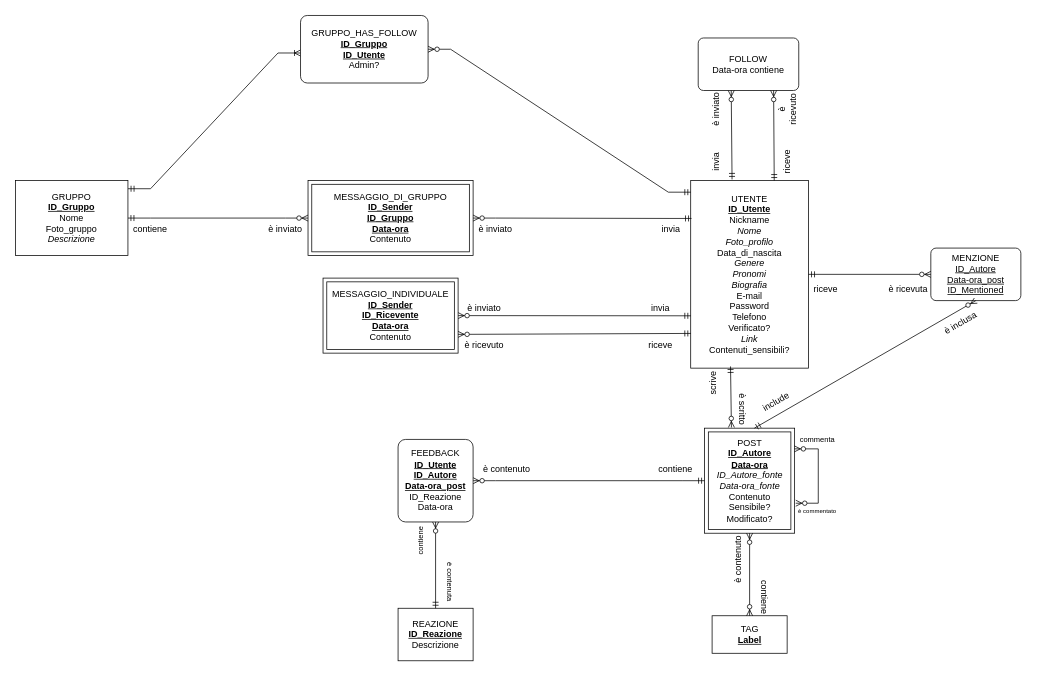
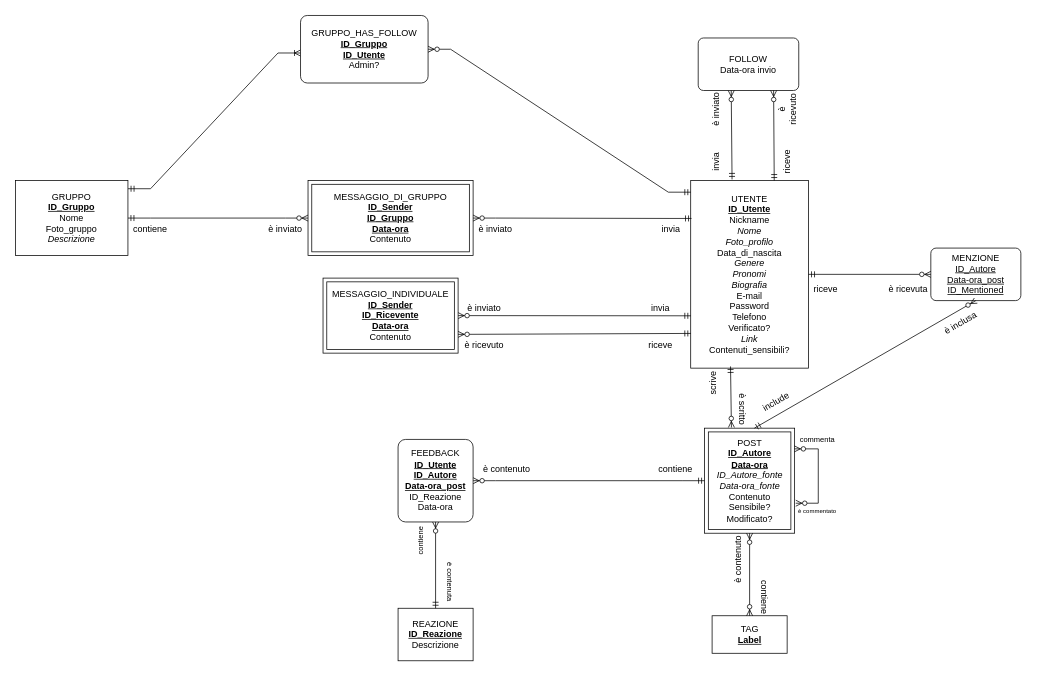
  <mxCell id="0" />
  <mxCell id="1" parent="0" />
  <mxCell id="2" value="UTENTE&lt;div&gt;&lt;b&gt;&lt;u&gt;ID_Utente&lt;/u&gt;&lt;br&gt;&lt;/b&gt;Nickname&lt;br&gt;&lt;i&gt;Nome&lt;/i&gt;&lt;br&gt;&lt;i&gt;Foto_profilo&lt;/i&gt;&lt;br&gt;Data_di_nascita&lt;br&gt;&lt;i&gt;Genere&lt;/i&gt;&lt;br&gt;&lt;i&gt;Pronomi&lt;/i&gt;&lt;br&gt;&lt;i&gt;Biografia&lt;/i&gt;&lt;br&gt;E-mail&lt;br&gt;Password&lt;br&gt;Telefono&lt;br&gt;Verificato?&lt;br&gt;&lt;i&gt;Link&lt;br&gt;&lt;/i&gt;Contenuti_sensibili?&lt;/div&gt;" style="whiteSpace=wrap;html=1;align=center;" vertex="1" parent="1"><mxGeometry x="920" y="240" width="157" height="250" as="geometry" /></mxCell>
- <mxCell id="3" value="FOLLOW&lt;br&gt;Data-ora contiene" style="rounded=1;arcSize=10;whiteSpace=wrap;html=1;align=center;" vertex="1" parent="1"><mxGeometry x="930" y="50" width="134" height="70" as="geometry" /></mxCell>
+ <mxCell id="3" value="FOLLOW&lt;br&gt;Data-ora invio" style="rounded=1;arcSize=10;whiteSpace=wrap;html=1;align=center;" vertex="1" parent="1"><mxGeometry x="930" y="50" width="134" height="70" as="geometry" /></mxCell>
  <mxCell id="4" value="invia" style="text;html=1;align=center;verticalAlign=middle;whiteSpace=wrap;rounded=0;rotation=-90;" vertex="1" parent="1"><mxGeometry x="924" y="200" width="60" height="30" as="geometry" /></mxCell>
  <mxCell id="5" value="è ricevuto" style="text;html=1;align=center;verticalAlign=middle;whiteSpace=wrap;rounded=0;rotation=-90;" vertex="1" parent="1"><mxGeometry x="1034" y="130" width="30" height="30" as="geometry" /></mxCell>
  <mxCell id="6" value="" style="fontSize=12;html=1;endArrow=ERzeroToMany;startArrow=ERmandOne;rounded=0;exitX=0.351;exitY=-0.006;exitDx=0;exitDy=0;exitPerimeter=0;" edge="1" parent="1" source="2"><mxGeometry width="100" height="100" relative="1" as="geometry"><mxPoint x="930" y="350" as="sourcePoint" /><mxPoint x="974" y="120" as="targetPoint" /></mxGeometry></mxCell>
  <mxCell id="7" value="" style="fontSize=12;html=1;endArrow=ERzeroToMany;startArrow=ERmandOne;rounded=0;entryX=0.75;entryY=1;entryDx=0;entryDy=0;exitX=0.709;exitY=0;exitDx=0;exitDy=0;exitPerimeter=0;" edge="1" parent="1" source="2" target="3"><mxGeometry width="100" height="100" relative="1" as="geometry"><mxPoint x="930" y="350" as="sourcePoint" /><mxPoint x="1030" y="250" as="targetPoint" /></mxGeometry></mxCell>
  <mxCell id="8" value="riceve" style="text;html=1;align=center;verticalAlign=middle;whiteSpace=wrap;rounded=0;rotation=-90;" vertex="1" parent="1"><mxGeometry x="1019" y="200" width="60" height="30" as="geometry" /></mxCell>
  <mxCell id="9" value="è inviato" style="text;html=1;align=center;verticalAlign=middle;whiteSpace=wrap;rounded=0;rotation=-90;" vertex="1" parent="1"><mxGeometry x="924" y="130" width="60" height="30" as="geometry" /></mxCell>
  <mxCell id="10" value="MENZIONE&lt;br&gt;&lt;u&gt;ID_Autore&lt;br&gt;Data-ora_post&lt;br&gt;ID_Mentioned&lt;/u&gt;" style="rounded=1;arcSize=10;whiteSpace=wrap;html=1;align=center;" vertex="1" parent="1"><mxGeometry x="1240" y="330" width="120" height="70" as="geometry" /></mxCell>
  <mxCell id="11" value="" style="fontSize=12;html=1;endArrow=ERzeroToMany;startArrow=ERmandOne;rounded=0;entryX=0;entryY=0.5;entryDx=0;entryDy=0;exitX=1;exitY=0.5;exitDx=0;exitDy=0;" edge="1" parent="1" source="2" target="10"><mxGeometry width="100" height="100" relative="1" as="geometry"><mxPoint x="1054" y="490" as="sourcePoint" /><mxPoint x="1394" y="867" as="targetPoint" /></mxGeometry></mxCell>
  <mxCell id="12" value="riceve" style="text;html=1;align=center;verticalAlign=middle;whiteSpace=wrap;rounded=0;rotation=0;" vertex="1" parent="1"><mxGeometry x="1070" y="370" width="60" height="30" as="geometry" /></mxCell>
  <mxCell id="13" value="è ricevuta" style="text;html=1;align=center;verticalAlign=middle;whiteSpace=wrap;rounded=0;rotation=0;" vertex="1" parent="1"><mxGeometry x="1180" y="370" width="60" height="30" as="geometry" /></mxCell>
  <mxCell id="14" value="POST&lt;br&gt;&lt;b&gt;&lt;u&gt;ID_Autore&lt;br&gt;Data-ora&lt;/u&gt;&lt;/b&gt;&lt;div&gt;&lt;i&gt;ID_Autore_fonte&lt;br&gt;Data-ora_fonte&lt;/i&gt;&lt;br&gt;Contenuto&lt;br&gt;Sensibile?&lt;br&gt;Modificato?&lt;/div&gt;" style="shape=ext;margin=3;double=1;whiteSpace=wrap;html=1;align=center;" vertex="1" parent="1"><mxGeometry x="938.5" y="570" width="120" height="140" as="geometry" /></mxCell>
  <mxCell id="15" value="" style="edgeStyle=entityRelationEdgeStyle;fontSize=12;html=1;endArrow=ERzeroToMany;endFill=1;startArrow=ERzeroToMany;rounded=0;entryX=0.997;entryY=0.197;entryDx=0;entryDy=0;entryPerimeter=0;" edge="1" parent="1" target="14"><mxGeometry width="100" height="100" relative="1" as="geometry"><mxPoint x="1060" y="670" as="sourcePoint" /><mxPoint x="1190" y="960" as="targetPoint" /></mxGeometry></mxCell>
  <mxCell id="16" value="&lt;font style=&quot;font-size: 10px;&quot;&gt;commenta&lt;/font&gt;" style="text;html=1;align=center;verticalAlign=middle;whiteSpace=wrap;rounded=0;" vertex="1" parent="1"><mxGeometry x="1058.5" y="570" width="60" height="30" as="geometry" /></mxCell>
  <mxCell id="17" value="&lt;font style=&quot;font-size: 8px;&quot;&gt;è commentato&lt;/font&gt;" style="text;html=1;align=center;verticalAlign=middle;whiteSpace=wrap;rounded=0;" vertex="1" parent="1"><mxGeometry x="1058.5" y="665" width="60" height="30" as="geometry" /></mxCell>
  <mxCell id="18" value="TAG&lt;br&gt;&lt;u style=&quot;&quot;&gt;&lt;b&gt;Label&lt;/b&gt;&lt;/u&gt;" style="whiteSpace=wrap;html=1;align=center;" vertex="1" parent="1"><mxGeometry x="948.5" y="820" width="100" height="50" as="geometry" /></mxCell>
  <mxCell id="19" value="" style="fontSize=12;html=1;endArrow=ERzeroToMany;endFill=1;startArrow=ERzeroToMany;rounded=0;entryX=0.5;entryY=1;entryDx=0;entryDy=0;exitX=0.5;exitY=0;exitDx=0;exitDy=0;" edge="1" parent="1" source="18" target="14"><mxGeometry width="100" height="100" relative="1" as="geometry"><mxPoint x="950" y="1080" as="sourcePoint" /><mxPoint x="1050" y="980" as="targetPoint" /></mxGeometry></mxCell>
  <mxCell id="20" value="" style="edgeStyle=entityRelationEdgeStyle;fontSize=12;html=1;endArrow=ERzeroToMany;startArrow=ERmandOne;rounded=0;exitX=0;exitY=0.5;exitDx=0;exitDy=0;entryX=1;entryY=0.5;entryDx=0;entryDy=0;" edge="1" parent="1" source="14" target="21"><mxGeometry width="100" height="100" relative="1" as="geometry"><mxPoint x="820" y="950" as="sourcePoint" /><mxPoint x="680" y="910" as="targetPoint" /></mxGeometry></mxCell>
  <mxCell id="21" value="FEEDBACK&lt;br&gt;&lt;u style=&quot;font-weight: bold;&quot;&gt;ID_Utente&lt;/u&gt;&lt;br&gt;&lt;u style=&quot;font-weight: bold;&quot;&gt;ID_Autore&lt;/u&gt;&lt;br&gt;&lt;u style=&quot;font-weight: bold;&quot;&gt;Data-ora_post&lt;/u&gt;&lt;br&gt;ID_Reazione&lt;br&gt;Data-ora" style="rounded=1;arcSize=10;whiteSpace=wrap;html=1;align=center;" vertex="1" parent="1"><mxGeometry x="530" y="585" width="100" height="110" as="geometry" /></mxCell>
  <mxCell id="22" value="contiene" style="text;html=1;align=center;verticalAlign=middle;whiteSpace=wrap;rounded=0;" vertex="1" parent="1"><mxGeometry x="870" y="610" width="60" height="30" as="geometry" /></mxCell>
  <mxCell id="23" value="è contenuto" style="text;html=1;align=center;verticalAlign=middle;whiteSpace=wrap;rounded=0;" vertex="1" parent="1"><mxGeometry x="640" y="610" width="70" height="30" as="geometry" /></mxCell>
  <mxCell id="24" value="contiene" style="text;html=1;align=center;verticalAlign=middle;whiteSpace=wrap;rounded=0;rotation=90;" vertex="1" parent="1"><mxGeometry x="988.5" y="780" width="60" height="30" as="geometry" /></mxCell>
  <mxCell id="25" value="è contenuto" style="text;html=1;align=center;verticalAlign=middle;whiteSpace=wrap;rounded=0;rotation=-90;" vertex="1" parent="1"><mxGeometry x="949" y="730" width="70" height="30" as="geometry" /></mxCell>
  <mxCell id="26" value="REAZIONE&lt;br&gt;&lt;u style=&quot;font-weight: bold;&quot;&gt;ID_Reazione&lt;/u&gt;&lt;br&gt;Descrizione" style="whiteSpace=wrap;html=1;align=center;" vertex="1" parent="1"><mxGeometry x="530" y="810" width="100" height="70" as="geometry" /></mxCell>
  <mxCell id="27" value="" style="fontSize=12;html=1;endArrow=ERzeroToMany;startArrow=ERmandOne;rounded=0;exitX=0.5;exitY=0;exitDx=0;exitDy=0;entryX=0.5;entryY=1;entryDx=0;entryDy=0;" edge="1" parent="1" source="26" target="21"><mxGeometry width="100" height="100" relative="1" as="geometry"><mxPoint x="610" y="1040" as="sourcePoint" /><mxPoint x="710" y="940" as="targetPoint" /></mxGeometry></mxCell>
  <mxCell id="28" value="&lt;font style=&quot;font-size: 10px;&quot;&gt;contiene&lt;/font&gt;" style="text;html=1;align=center;verticalAlign=middle;whiteSpace=wrap;rounded=0;rotation=-90;" vertex="1" parent="1"><mxGeometry x="535" y="700" width="50" height="40" as="geometry" /></mxCell>
  <mxCell id="29" value="&lt;font style=&quot;font-size: 10px;&quot;&gt;è contenuta&lt;/font&gt;" style="text;html=1;align=center;verticalAlign=middle;whiteSpace=wrap;rounded=0;rotation=90;" vertex="1" parent="1"><mxGeometry x="560" y="760" width="80" height="30" as="geometry" /></mxCell>
  <mxCell id="30" value="" style="fontSize=12;html=1;endArrow=ERzeroToMany;startArrow=ERmandOne;rounded=0;entryX=0.5;entryY=1;entryDx=0;entryDy=0;exitX=0.553;exitY=0;exitDx=0;exitDy=0;exitPerimeter=0;" edge="1" parent="1" source="14" target="10"><mxGeometry width="100" height="100" relative="1" as="geometry"><mxPoint x="1020" y="790" as="sourcePoint" /><mxPoint x="1120" y="690" as="targetPoint" /></mxGeometry></mxCell>
  <mxCell id="31" value="è inclusa" style="text;html=1;align=center;verticalAlign=middle;whiteSpace=wrap;rounded=0;rotation=-30;" vertex="1" parent="1"><mxGeometry x="1250" y="415" width="60" height="30" as="geometry" /></mxCell>
  <mxCell id="32" value="include" style="text;html=1;align=center;verticalAlign=middle;whiteSpace=wrap;rounded=0;rotation=-30;" vertex="1" parent="1"><mxGeometry x="1004" y="520" width="60" height="30" as="geometry" /></mxCell>
  <mxCell id="33" value="" style="fontSize=12;html=1;endArrow=ERzeroToMany;startArrow=ERmandOne;rounded=0;exitX=0.001;exitY=0.721;exitDx=0;exitDy=0;exitPerimeter=0;entryX=1;entryY=0.5;entryDx=0;entryDy=0;" edge="1" parent="1" source="2" target="34"><mxGeometry width="100" height="100" relative="1" as="geometry"><mxPoint x="660" y="540" as="sourcePoint" /><mxPoint x="610" y="365" as="targetPoint" /></mxGeometry></mxCell>
  <mxCell id="34" value="MESSAGGIO_INDIVIDUALE&lt;br&gt;&lt;u style=&quot;font-weight: bold;&quot;&gt;ID_Sender&lt;/u&gt;&lt;br&gt;&lt;u style=&quot;font-weight: bold;&quot;&gt;ID_Ricevente&lt;/u&gt;&lt;br&gt;&lt;u style=&quot;font-weight: bold;&quot;&gt;Data-ora&lt;/u&gt;&lt;br&gt;Contenuto" style="shape=ext;margin=3;double=1;whiteSpace=wrap;html=1;align=center;" vertex="1" parent="1"><mxGeometry x="430" y="370" width="180" height="100" as="geometry" /></mxCell>
  <mxCell id="35" value="invia" style="text;html=1;align=center;verticalAlign=middle;whiteSpace=wrap;rounded=0;" vertex="1" parent="1"><mxGeometry x="850" y="395" width="60" height="30" as="geometry" /></mxCell>
  <mxCell id="36" value="è inviato" style="text;html=1;align=center;verticalAlign=middle;whiteSpace=wrap;rounded=0;" vertex="1" parent="1"><mxGeometry x="615" y="395" width="60" height="30" as="geometry" /></mxCell>
  <mxCell id="37" value="" style="fontSize=12;html=1;endArrow=ERzeroToMany;startArrow=ERmandOne;rounded=0;exitX=0.001;exitY=0.815;exitDx=0;exitDy=0;exitPerimeter=0;entryX=1;entryY=0.75;entryDx=0;entryDy=0;" edge="1" parent="1" source="2" target="34"><mxGeometry width="100" height="100" relative="1" as="geometry"><mxPoint x="660" y="540" as="sourcePoint" /><mxPoint x="760" y="440" as="targetPoint" /></mxGeometry></mxCell>
  <mxCell id="38" value="riceve" style="text;html=1;align=center;verticalAlign=middle;whiteSpace=wrap;rounded=0;" vertex="1" parent="1"><mxGeometry x="850" y="445" width="60" height="30" as="geometry" /></mxCell>
  <mxCell id="39" value="è ricevuto" style="text;html=1;align=center;verticalAlign=middle;whiteSpace=wrap;rounded=0;" vertex="1" parent="1"><mxGeometry x="615" y="445" width="60" height="30" as="geometry" /></mxCell>
  <mxCell id="40" value="MESSAGGIO_DI_GRUPPO&lt;br&gt;&lt;u style=&quot;font-weight: bold;&quot;&gt;ID_Sender&lt;/u&gt;&lt;br&gt;&lt;u style=&quot;font-weight: bold;&quot;&gt;ID_Gruppo&lt;/u&gt;&lt;br&gt;&lt;u style=&quot;font-weight: bold;&quot;&gt;Data-ora&lt;/u&gt;&lt;br&gt;Contenuto" style="shape=ext;margin=3;double=1;whiteSpace=wrap;html=1;align=center;" vertex="1" parent="1"><mxGeometry x="410" y="240" width="220" height="100" as="geometry" /></mxCell>
  <mxCell id="41" value="" style="edgeStyle=entityRelationEdgeStyle;fontSize=12;html=1;endArrow=ERzeroToMany;startArrow=ERmandOne;rounded=0;entryX=1;entryY=0.5;entryDx=0;entryDy=0;exitX=0.007;exitY=0.202;exitDx=0;exitDy=0;exitPerimeter=0;" edge="1" parent="1" source="2" target="40"><mxGeometry width="100" height="100" relative="1" as="geometry"><mxPoint x="760" y="340" as="sourcePoint" /><mxPoint x="860" y="240" as="targetPoint" /></mxGeometry></mxCell>
  <mxCell id="42" value="" style="edgeStyle=entityRelationEdgeStyle;fontSize=12;html=1;endArrow=ERzeroToMany;startArrow=ERmandOne;rounded=0;entryX=0;entryY=0.5;entryDx=0;entryDy=0;" edge="1" parent="1" target="40"><mxGeometry width="100" height="100" relative="1" as="geometry"><mxPoint x="170" y="290" as="sourcePoint" /><mxPoint x="400" y="240" as="targetPoint" /></mxGeometry></mxCell>
  <mxCell id="43" value="GRUPPO&lt;br&gt;&lt;u style=&quot;font-weight: bold;&quot;&gt;ID_Gruppo&lt;/u&gt;&lt;br&gt;Nome&lt;br&gt;Foto_gruppo&lt;br&gt;&lt;i&gt;Descrizione&lt;/i&gt;" style="whiteSpace=wrap;html=1;align=center;" vertex="1" parent="1"><mxGeometry x="20" y="240" width="150" height="100" as="geometry" /></mxCell>
  <mxCell id="44" value="" style="edgeStyle=entityRelationEdgeStyle;fontSize=12;html=1;endArrow=ERoneToMany;startArrow=ERmandOne;rounded=0;exitX=1.001;exitY=0.109;exitDx=0;exitDy=0;exitPerimeter=0;" edge="1" parent="1" source="43"><mxGeometry width="100" height="100" relative="1" as="geometry"><mxPoint x="410" y="340" as="sourcePoint" /><mxPoint x="400" y="70" as="targetPoint" /></mxGeometry></mxCell>
  <mxCell id="45" value="GRUPPO_HAS_FOLLOW&lt;br&gt;&lt;u style=&quot;font-weight: bold;&quot;&gt;ID_Gruppo&lt;/u&gt;&lt;br&gt;&lt;u style=&quot;font-weight: bold;&quot;&gt;ID_Utente&lt;/u&gt;&lt;br&gt;Admin?" style="rounded=1;arcSize=10;whiteSpace=wrap;html=1;align=center;" vertex="1" parent="1"><mxGeometry x="400" y="20" width="170" height="90" as="geometry" /></mxCell>
  <mxCell id="46" value="" style="edgeStyle=entityRelationEdgeStyle;fontSize=12;html=1;endArrow=ERzeroToMany;startArrow=ERmandOne;rounded=0;exitX=0.001;exitY=0.062;exitDx=0;exitDy=0;exitPerimeter=0;entryX=1;entryY=0.5;entryDx=0;entryDy=0;" edge="1" parent="1" source="2" target="45"><mxGeometry width="100" height="100" relative="1" as="geometry"><mxPoint x="410" y="340" as="sourcePoint" /><mxPoint x="510" y="240" as="targetPoint" /></mxGeometry></mxCell>
  <mxCell id="47" value="invia" style="text;html=1;align=center;verticalAlign=middle;whiteSpace=wrap;rounded=0;" vertex="1" parent="1"><mxGeometry x="864" y="290" width="60" height="30" as="geometry" /></mxCell>
  <mxCell id="48" value="è inviato" style="text;html=1;align=center;verticalAlign=middle;whiteSpace=wrap;rounded=0;" vertex="1" parent="1"><mxGeometry x="630" y="290" width="60" height="30" as="geometry" /></mxCell>
  <mxCell id="49" value="è inviato" style="text;html=1;align=center;verticalAlign=middle;whiteSpace=wrap;rounded=0;" vertex="1" parent="1"><mxGeometry x="350" y="290" width="60" height="30" as="geometry" /></mxCell>
  <mxCell id="50" value="contiene" style="text;html=1;align=center;verticalAlign=middle;whiteSpace=wrap;rounded=0;" vertex="1" parent="1"><mxGeometry x="170" y="290" width="60" height="30" as="geometry" /></mxCell>
  <mxCell id="51" value="" style="fontSize=12;html=1;endArrow=ERzeroToMany;startArrow=ERmandOne;rounded=0;exitX=0.338;exitY=0.991;exitDx=0;exitDy=0;exitPerimeter=0;entryX=0.298;entryY=-0.007;entryDx=0;entryDy=0;entryPerimeter=0;" edge="1" parent="1" source="2" target="14"><mxGeometry width="100" height="100" relative="1" as="geometry"><mxPoint x="990" y="610" as="sourcePoint" /><mxPoint x="1090" y="510" as="targetPoint" /></mxGeometry></mxCell>
  <mxCell id="52" value="scrive" style="text;html=1;align=center;verticalAlign=middle;whiteSpace=wrap;rounded=0;rotation=-90;" vertex="1" parent="1"><mxGeometry x="920" y="500" width="60" height="20" as="geometry" /></mxCell>
  <mxCell id="53" value="è scritto" style="text;html=1;align=center;verticalAlign=middle;whiteSpace=wrap;rounded=0;rotation=90;" vertex="1" parent="1"><mxGeometry x="959" y="530" width="60" height="30" as="geometry" /></mxCell>
